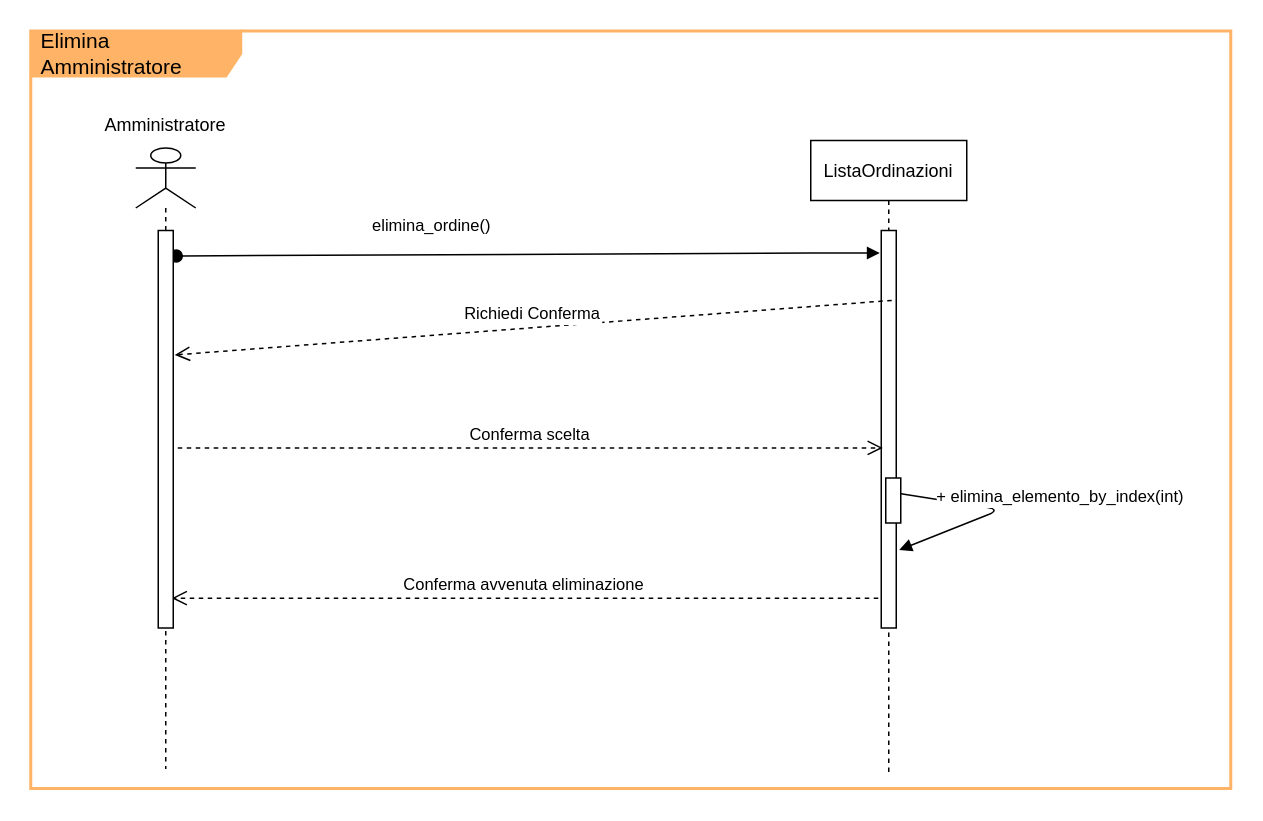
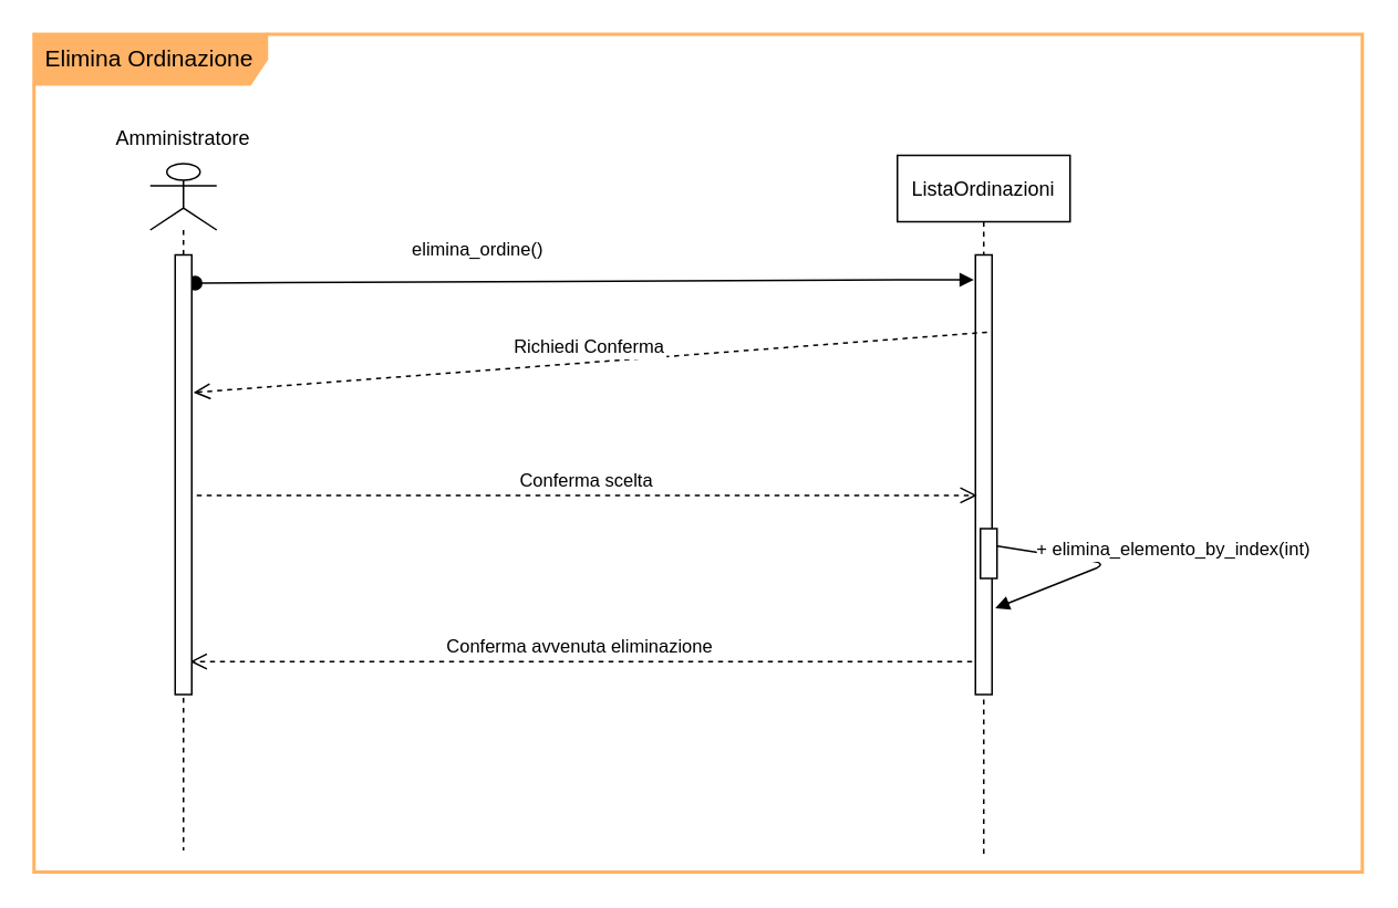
  <mxCell id="0" />
  <mxCell id="1" parent="0" />
  <mxCell id="2" value="" style="shape=umlLifeline;participant=umlActor;perimeter=lifelinePerimeter;whiteSpace=wrap;html=1;container=1;collapsible=0;recursiveResize=0;verticalAlign=top;spacingTop=36;outlineConnect=0;" vertex="1" parent="1"><mxGeometry x="90" y="98" width="40" height="414" as="geometry" /></mxCell>
  <mxCell id="3" value="elimina_ordine()" style="html=1;verticalAlign=bottom;startArrow=oval;startFill=1;endArrow=block;startSize=8;exitX=1.2;exitY=0.064;exitDx=0;exitDy=0;exitPerimeter=0;" edge="1" parent="1" source="11"><mxGeometry x="-0.28" y="10" width="60" relative="1" as="geometry"><mxPoint x="190" y="178" as="sourcePoint" /><mxPoint x="586" y="168" as="targetPoint" /><Array as="points"><mxPoint x="550" y="168" /></Array><mxPoint x="1" as="offset" /></mxGeometry></mxCell>
  <mxCell id="4" value="ListaOrdinazioni" style="shape=umlLifeline;perimeter=lifelinePerimeter;container=1;collapsible=0;recursiveResize=0;rounded=0;shadow=0;strokeWidth=1;" vertex="1" parent="1"><mxGeometry x="540" y="93" width="104" height="423" as="geometry" /></mxCell>
  <mxCell id="5" value="" style="points=[];perimeter=orthogonalPerimeter;rounded=0;shadow=0;strokeWidth=1;" vertex="1" parent="1"><mxGeometry x="587" y="153" width="10" height="265" as="geometry" /></mxCell>
  <mxCell id="6" value="+ elimina_elemento_by_index(int)" style="verticalAlign=bottom;endArrow=block;shadow=0;strokeWidth=1;entryX=1.5;entryY=0.744;entryDx=0;entryDy=0;entryPerimeter=0;exitX=1;exitY=0.633;exitDx=0;exitDy=0;exitPerimeter=0;" edge="1" parent="1"><mxGeometry x="-0.016" y="40" relative="1" as="geometry"><mxPoint x="597" y="328" as="sourcePoint" /><mxPoint x="599" y="365.97" as="targetPoint" /><Array as="points"><mxPoint x="667" y="339.01" /></Array><mxPoint x="25" y="-37" as="offset" /></mxGeometry></mxCell>
  <mxCell id="7" value="" style="points=[];perimeter=orthogonalPerimeter;rounded=0;shadow=0;strokeWidth=1;" vertex="1" parent="1"><mxGeometry x="590" y="318" width="10" height="30" as="geometry" /></mxCell>
  <mxCell id="8" value="Richiedi Conferma" style="verticalAlign=bottom;endArrow=open;dashed=1;endSize=8;shadow=0;strokeWidth=1;exitX=0.519;exitY=0.252;exitDx=0;exitDy=0;exitPerimeter=0;entryX=1.1;entryY=0.313;entryDx=0;entryDy=0;entryPerimeter=0;" edge="1" parent="1" source="4" target="11"><mxGeometry relative="1" as="geometry"><mxPoint x="110" y="238" as="targetPoint" /><mxPoint x="330" y="238.5" as="sourcePoint" /></mxGeometry></mxCell>
  <mxCell id="9" value="Conferma scelta" style="verticalAlign=bottom;endArrow=open;dashed=1;endSize=8;shadow=0;strokeWidth=1;entryX=0.1;entryY=0.547;entryDx=0;entryDy=0;entryPerimeter=0;exitX=1.3;exitY=0.547;exitDx=0;exitDy=0;exitPerimeter=0;" edge="1" parent="1" source="11" target="5"><mxGeometry relative="1" as="geometry"><mxPoint x="570" y="298" as="targetPoint" /><mxPoint x="310" y="298" as="sourcePoint" /></mxGeometry></mxCell>
  <mxCell id="10" value="Conferma avvenuta eliminazione" style="verticalAlign=bottom;endArrow=open;dashed=1;endSize=8;shadow=0;strokeWidth=1;exitX=-0.2;exitY=0.925;exitDx=0;exitDy=0;exitPerimeter=0;entryX=0.9;entryY=0.925;entryDx=0;entryDy=0;entryPerimeter=0;" edge="1" parent="1" source="5" target="11"><mxGeometry relative="1" as="geometry"><mxPoint x="170" y="398" as="targetPoint" /><mxPoint x="390" y="398.5" as="sourcePoint" /></mxGeometry></mxCell>
  <mxCell id="11" value="" style="points=[];perimeter=orthogonalPerimeter;rounded=0;shadow=0;strokeWidth=1;" vertex="1" parent="1"><mxGeometry x="105" y="153" width="10" height="265" as="geometry" /></mxCell>
  <mxCell id="12" value="&lt;div&gt;Amministratore&lt;/div&gt;" style="text;html=1;strokeColor=none;fillColor=none;align=center;verticalAlign=middle;whiteSpace=wrap;rounded=0;" vertex="1" parent="1"><mxGeometry x="90" y="73" width="40" height="20" as="geometry" /></mxCell>
- <mxCell id="13" value="&lt;font style=&quot;font-size: 14px&quot;&gt;Elimina Amministratore&lt;/font&gt;" style="shape=umlFrame;whiteSpace=wrap;html=1;width=140;height=30;boundedLbl=1;verticalAlign=middle;align=left;spacingLeft=5;fillColor=#FFB366;strokeColor=#FFB366;strokeWidth=2;" vertex="1" parent="1"><mxGeometry x="20" y="20" width="800" height="505" as="geometry" /></mxCell>
+ <mxCell id="13" value="&lt;font style=&quot;font-size: 14px&quot;&gt;Elimina Ordinazione&lt;/font&gt;" style="shape=umlFrame;whiteSpace=wrap;html=1;width=140;height=30;boundedLbl=1;verticalAlign=middle;align=left;spacingLeft=5;fillColor=#FFB366;strokeColor=#FFB366;strokeWidth=2;" vertex="1" parent="1"><mxGeometry x="20" y="20" width="800" height="505" as="geometry" /></mxCell>
